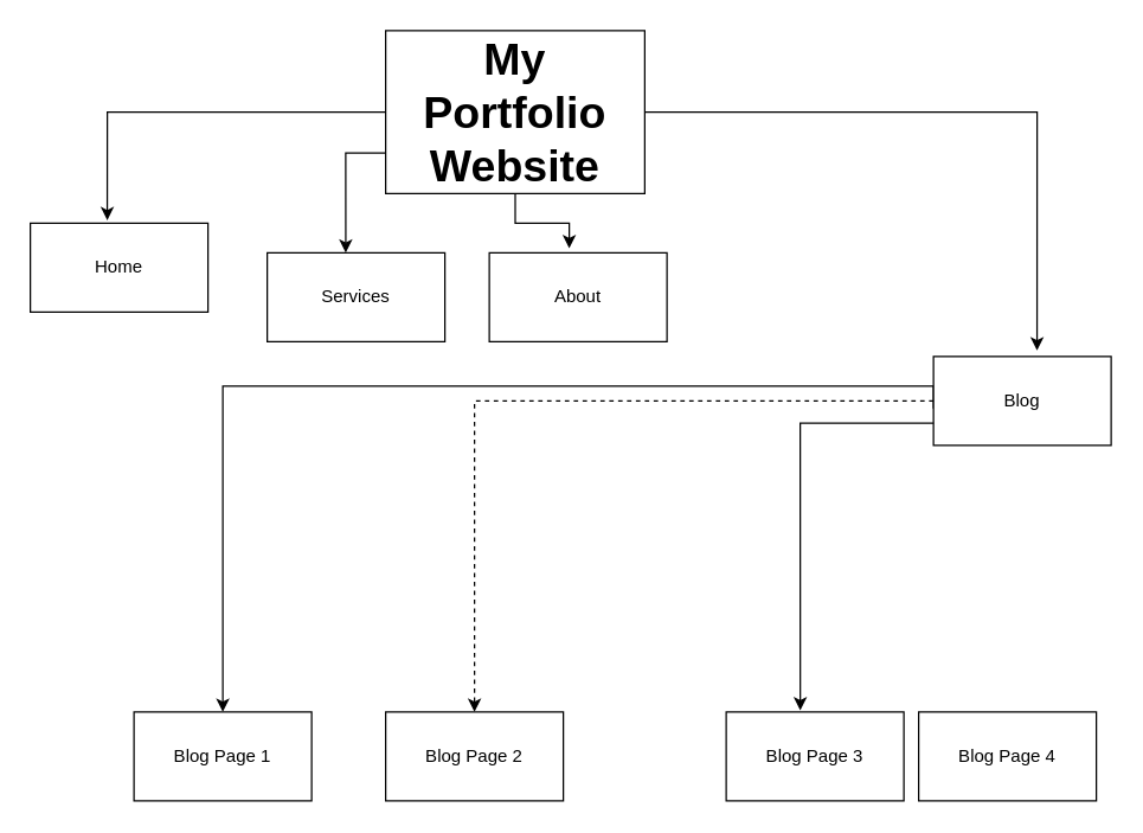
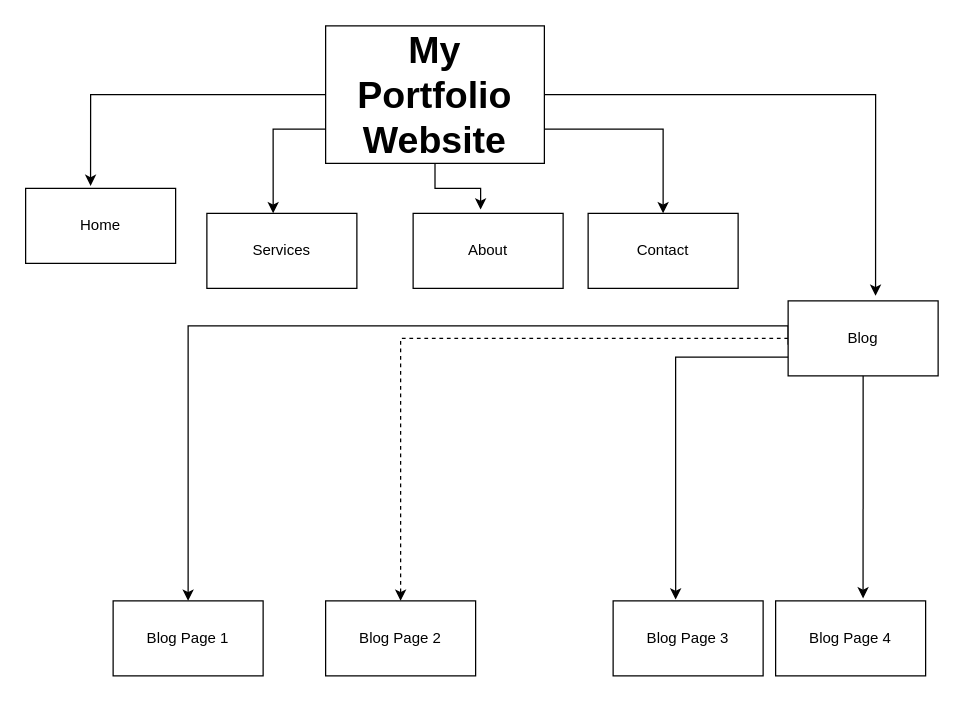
  <mxCell id="0" />
  <mxCell id="1" parent="0" />
  <mxCell id="2" value="Home" style="rounded=0;whiteSpace=wrap;html=1;" parent="1" vertex="1"><mxGeometry x="20" y="150" width="120" height="60" as="geometry" /></mxCell>
- <mxCell id="3" value="Services" style="rounded=0;whiteSpace=wrap;html=1;" parent="1" vertex="1"><mxGeometry x="180" y="170" width="120" height="60" as="geometry" /></mxCell>
+ <mxCell id="3" value="Services" style="rounded=0;whiteSpace=wrap;html=1;" parent="1" vertex="1"><mxGeometry x="165" y="170" width="120" height="60" as="geometry" /></mxCell>
  <mxCell id="4" value="About" style="rounded=0;whiteSpace=wrap;html=1;" parent="1" vertex="1"><mxGeometry x="330" y="170" width="120" height="60" as="geometry" /></mxCell>
+ <mxCell id="5" value="Contact" style="rounded=0;whiteSpace=wrap;html=1;" parent="1" vertex="1"><mxGeometry x="470" y="170" width="120" height="60" as="geometry" /></mxCell>
  <mxCell id="6" style="edgeStyle=orthogonalEdgeStyle;rounded=0;orthogonalLoop=1;jettySize=auto;html=1;exitX=0;exitY=0.75;exitDx=0;exitDy=0;entryX=0.5;entryY=0;entryDx=0;entryDy=0;" parent="1" target="13" edge="1"><mxGeometry relative="1" as="geometry"><mxPoint x="630" y="275" as="sourcePoint" /><mxPoint x="150" y="470" as="targetPoint" /><Array as="points"><mxPoint x="630" y="260" /><mxPoint x="150" y="260" /></Array></mxGeometry></mxCell>
  <mxCell id="7" style="edgeStyle=orthogonalEdgeStyle;rounded=0;orthogonalLoop=1;jettySize=auto;html=1;exitX=0;exitY=0.5;exitDx=0;exitDy=0;entryX=0.5;entryY=0;entryDx=0;entryDy=0;dashed=1;" parent="1" source="8" target="14" edge="1"><mxGeometry relative="1" as="geometry" /></mxCell>
  <mxCell id="8" value="Blog" style="rounded=0;whiteSpace=wrap;html=1;" parent="1" vertex="1"><mxGeometry x="630" y="240" width="120" height="60" as="geometry" /></mxCell>
  <mxCell id="9" style="edgeStyle=orthogonalEdgeStyle;rounded=0;orthogonalLoop=1;jettySize=auto;html=1;exitX=0;exitY=0.75;exitDx=0;exitDy=0;entryX=0.442;entryY=0;entryDx=0;entryDy=0;entryPerimeter=0;" parent="1" source="12" target="3" edge="1"><mxGeometry relative="1" as="geometry"><mxPoint x="220" y="103" as="targetPoint" /></mxGeometry></mxCell>
  <mxCell id="10" style="edgeStyle=orthogonalEdgeStyle;rounded=0;orthogonalLoop=1;jettySize=auto;html=1;entryX=0.583;entryY=-0.067;entryDx=0;entryDy=0;entryPerimeter=0;" parent="1" source="12" target="8" edge="1"><mxGeometry relative="1" as="geometry"><mxPoint x="690" y="75" as="targetPoint" /></mxGeometry></mxCell>
+ <mxCell id="11" style="edgeStyle=orthogonalEdgeStyle;rounded=0;orthogonalLoop=1;jettySize=auto;html=1;exitX=1;exitY=0.75;exitDx=0;exitDy=0;entryX=0.5;entryY=0;entryDx=0;entryDy=0;" parent="1" source="12" target="5" edge="1"><mxGeometry relative="1" as="geometry"><mxPoint x="530" y="103" as="targetPoint" /></mxGeometry></mxCell>
  <mxCell id="12" value="&lt;b&gt;&lt;font style=&quot;font-size: 30px;&quot;&gt;My Portfolio Website&lt;/font&gt;&lt;/b&gt;" style="rounded=0;whiteSpace=wrap;html=1;" parent="1" vertex="1"><mxGeometry x="260" y="20" width="175" height="110" as="geometry" /></mxCell>
  <mxCell id="13" value="Blog Page 1" style="rounded=0;whiteSpace=wrap;html=1;" parent="1" vertex="1"><mxGeometry x="90" y="480" width="120" height="60" as="geometry" /></mxCell>
  <mxCell id="14" value="Blog Page 2" style="rounded=0;whiteSpace=wrap;html=1;" parent="1" vertex="1"><mxGeometry x="260" y="480" width="120" height="60" as="geometry" /></mxCell>
  <mxCell id="15" value="Blog Page 3" style="rounded=0;whiteSpace=wrap;html=1;" parent="1" vertex="1"><mxGeometry x="490" y="480" width="120" height="60" as="geometry" /></mxCell>
  <mxCell id="16" value="Blog Page 4" style="rounded=0;whiteSpace=wrap;html=1;" parent="1" vertex="1"><mxGeometry x="620" y="480" width="120" height="60" as="geometry" /></mxCell>
  <mxCell id="17" style="edgeStyle=orthogonalEdgeStyle;rounded=0;orthogonalLoop=1;jettySize=auto;html=1;exitX=0.5;exitY=1;exitDx=0;exitDy=0;entryX=0.45;entryY=-0.05;entryDx=0;entryDy=0;entryPerimeter=0;" parent="1" source="12" target="4" edge="1"><mxGeometry relative="1" as="geometry" /></mxCell>
  <mxCell id="18" style="edgeStyle=orthogonalEdgeStyle;rounded=0;orthogonalLoop=1;jettySize=auto;html=1;exitX=0;exitY=0.5;exitDx=0;exitDy=0;entryX=0.433;entryY=-0.033;entryDx=0;entryDy=0;entryPerimeter=0;" parent="1" source="12" target="2" edge="1"><mxGeometry relative="1" as="geometry" /></mxCell>
  <mxCell id="19" style="edgeStyle=orthogonalEdgeStyle;rounded=0;orthogonalLoop=1;jettySize=auto;html=1;exitX=0;exitY=0.75;exitDx=0;exitDy=0;entryX=0.417;entryY=-0.017;entryDx=0;entryDy=0;entryPerimeter=0;" parent="1" source="8" target="15" edge="1"><mxGeometry relative="1" as="geometry" /></mxCell>
+ <mxCell id="20" style="edgeStyle=orthogonalEdgeStyle;rounded=0;orthogonalLoop=1;jettySize=auto;html=1;exitX=0.5;exitY=1;exitDx=0;exitDy=0;entryX=0.583;entryY=-0.033;entryDx=0;entryDy=0;entryPerimeter=0;" parent="1" source="8" target="16" edge="1"><mxGeometry relative="1" as="geometry" /></mxCell>
